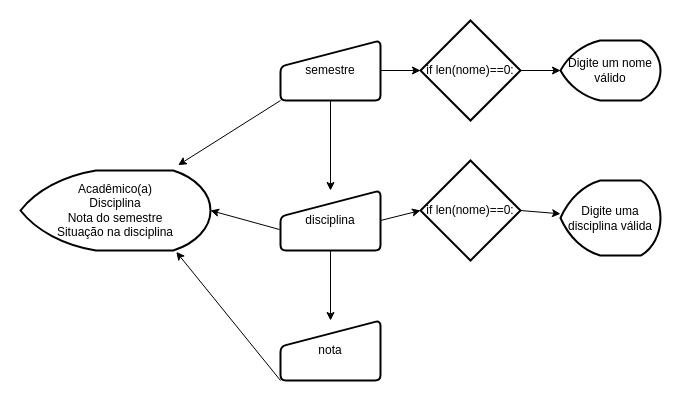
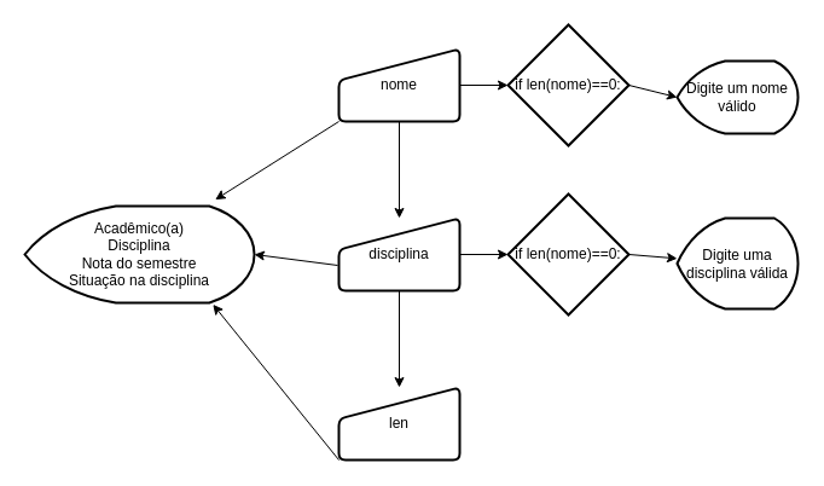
  <mxCell id="0" />
  <mxCell id="1" parent="0" />
- <mxCell id="2" value="semestre" style="html=1;strokeWidth=2;shape=manualInput;whiteSpace=wrap;rounded=1;size=26;arcSize=11;" parent="1" vertex="1"><mxGeometry x="280" y="40" width="100" height="60" as="geometry" /></mxCell>
- <mxCell id="3" value="disciplina" style="html=1;strokeWidth=2;shape=manualInput;whiteSpace=wrap;rounded=1;size=26;arcSize=11;" parent="1" vertex="1"><mxGeometry x="280" y="190" width="100" height="60" as="geometry" /></mxCell>
- <mxCell id="4" value="nota" style="html=1;strokeWidth=2;shape=manualInput;whiteSpace=wrap;rounded=1;size=26;arcSize=11;" parent="1" vertex="1"><mxGeometry x="280" y="320" width="100" height="60" as="geometry" /></mxCell>
+ <mxCell id="2" value="nome" style="html=1;strokeWidth=2;shape=manualInput;whiteSpace=wrap;rounded=1;size=26;arcSize=11;" parent="1" vertex="1"><mxGeometry x="280" y="40" width="100" height="60" as="geometry" /></mxCell>
+ <mxCell id="3" value="disciplina" style="html=1;strokeWidth=2;shape=manualInput;whiteSpace=wrap;rounded=1;size=26;arcSize=11;" parent="1" vertex="1"><mxGeometry x="280" y="180" width="100" height="60" as="geometry" /></mxCell>
+ <mxCell id="4" value="len" style="html=1;strokeWidth=2;shape=manualInput;whiteSpace=wrap;rounded=1;size=26;arcSize=11;" parent="1" vertex="1"><mxGeometry x="280" y="320" width="100" height="60" as="geometry" /></mxCell>
  <mxCell id="5" value="" style="endArrow=classic;html=1;rounded=0;exitX=0.5;exitY=1;exitDx=0;exitDy=0;entryX=0.5;entryY=0;entryDx=0;entryDy=0;" edge="1" parent="1" source="2" target="3"><mxGeometry width="50" height="50" relative="1" as="geometry"><mxPoint x="420" y="300" as="sourcePoint" /><mxPoint x="470" y="250" as="targetPoint" /></mxGeometry></mxCell>
  <mxCell id="6" value="" style="endArrow=classic;html=1;rounded=0;exitX=0.5;exitY=1;exitDx=0;exitDy=0;entryX=0.5;entryY=0;entryDx=0;entryDy=0;" edge="1" parent="1" source="3" target="4"><mxGeometry width="50" height="50" relative="1" as="geometry"><mxPoint x="420" y="300" as="sourcePoint" /><mxPoint x="470" y="250" as="targetPoint" /></mxGeometry></mxCell>
  <mxCell id="7" value="if len(nome)==0:" style="strokeWidth=2;html=1;shape=mxgraph.flowchart.decision;whiteSpace=wrap;" vertex="1" parent="1"><mxGeometry x="420" y="20" width="100" height="100" as="geometry" /></mxCell>
- <mxCell id="8" value="Digite um nome válido" style="strokeWidth=2;html=1;shape=mxgraph.flowchart.display;whiteSpace=wrap;" vertex="1" parent="1"><mxGeometry x="560" y="40" width="100" height="60" as="geometry" /></mxCell>
+ <mxCell id="8" value="Digite um nome válido" style="strokeWidth=2;html=1;shape=mxgraph.flowchart.display;whiteSpace=wrap;" vertex="1" parent="1"><mxGeometry x="560" y="50" width="100" height="60" as="geometry" /></mxCell>
  <mxCell id="9" value="if len(nome)==0:" style="strokeWidth=2;html=1;shape=mxgraph.flowchart.decision;whiteSpace=wrap;" vertex="1" parent="1"><mxGeometry x="420" y="160" width="100" height="100" as="geometry" /></mxCell>
  <mxCell id="10" value="Digite uma disciplina válida" style="strokeWidth=2;html=1;shape=mxgraph.flowchart.display;whiteSpace=wrap;" vertex="1" parent="1"><mxGeometry x="560" y="180" width="100" height="75" as="geometry" /></mxCell>
  <mxCell id="11" value="" style="endArrow=classic;html=1;rounded=0;exitX=1;exitY=0.5;exitDx=0;exitDy=0;entryX=0;entryY=0.5;entryDx=0;entryDy=0;entryPerimeter=0;" edge="1" parent="1" source="2" target="7"><mxGeometry width="50" height="50" relative="1" as="geometry"><mxPoint x="420" y="300" as="sourcePoint" /><mxPoint x="470" y="250" as="targetPoint" /></mxGeometry></mxCell>
  <mxCell id="12" value="" style="endArrow=classic;html=1;rounded=0;exitX=1;exitY=0.5;exitDx=0;exitDy=0;exitPerimeter=0;entryX=0;entryY=0.5;entryDx=0;entryDy=0;entryPerimeter=0;" edge="1" parent="1" source="7" target="8"><mxGeometry width="50" height="50" relative="1" as="geometry"><mxPoint x="420" y="300" as="sourcePoint" /><mxPoint x="470" y="250" as="targetPoint" /></mxGeometry></mxCell>
  <mxCell id="13" value="" style="endArrow=classic;html=1;rounded=0;exitX=1;exitY=0.5;exitDx=0;exitDy=0;entryX=0;entryY=0.5;entryDx=0;entryDy=0;entryPerimeter=0;" edge="1" parent="1" source="3" target="9"><mxGeometry width="50" height="50" relative="1" as="geometry"><mxPoint x="420" y="300" as="sourcePoint" /><mxPoint x="470" y="250" as="targetPoint" /></mxGeometry></mxCell>
  <mxCell id="14" value="" style="endArrow=classic;html=1;rounded=0;exitX=1;exitY=0.5;exitDx=0;exitDy=0;exitPerimeter=0;" edge="1" parent="1" source="9" target="10"><mxGeometry width="50" height="50" relative="1" as="geometry"><mxPoint x="420" y="300" as="sourcePoint" /><mxPoint x="470" y="250" as="targetPoint" /></mxGeometry></mxCell>
  <mxCell id="15" value="" style="endArrow=classic;html=1;rounded=0;exitX=0;exitY=1;exitDx=0;exitDy=0;entryX=0.83;entryY=-0.067;entryDx=0;entryDy=0;entryPerimeter=0;" edge="1" parent="1" source="2" target="18"><mxGeometry width="50" height="50" relative="1" as="geometry"><mxPoint x="420" y="300" as="sourcePoint" /><mxPoint x="230" y="460" as="targetPoint" /></mxGeometry></mxCell>
  <mxCell id="16" value="" style="endArrow=classic;html=1;rounded=0;exitX=-0.01;exitY=0.65;exitDx=0;exitDy=0;entryX=1;entryY=0.5;entryDx=0;entryDy=0;entryPerimeter=0;exitPerimeter=0;" edge="1" parent="1" source="3" target="18"><mxGeometry width="50" height="50" relative="1" as="geometry"><mxPoint x="280" y="250" as="sourcePoint" /><mxPoint x="260" y="460" as="targetPoint" /></mxGeometry></mxCell>
  <mxCell id="17" value="" style="endArrow=classic;html=1;rounded=0;exitX=0;exitY=1;exitDx=0;exitDy=0;entryX=0.82;entryY=1.017;entryDx=0;entryDy=0;entryPerimeter=0;" edge="1" parent="1" source="4" target="18"><mxGeometry width="50" height="50" relative="1" as="geometry"><mxPoint x="420" y="300" as="sourcePoint" /><mxPoint x="280" y="460" as="targetPoint" /></mxGeometry></mxCell>
  <mxCell id="18" value="Acadêmico(a)&lt;br&gt;Disciplina&lt;br&gt;Nota do semestre&lt;br&gt;Situação na disciplina" style="strokeWidth=2;html=1;shape=mxgraph.flowchart.display;whiteSpace=wrap;" vertex="1" parent="1"><mxGeometry x="20" y="170" width="190" height="80" as="geometry" /></mxCell>
